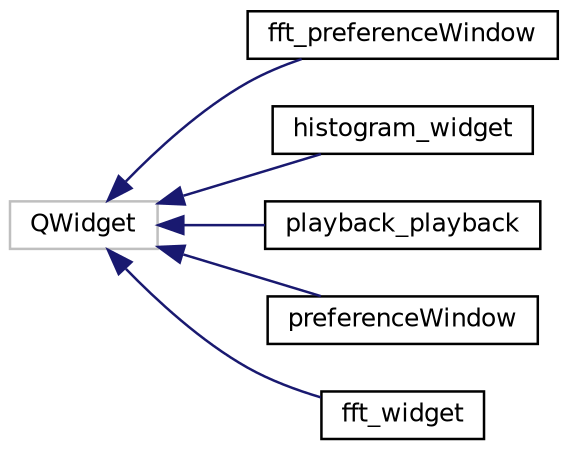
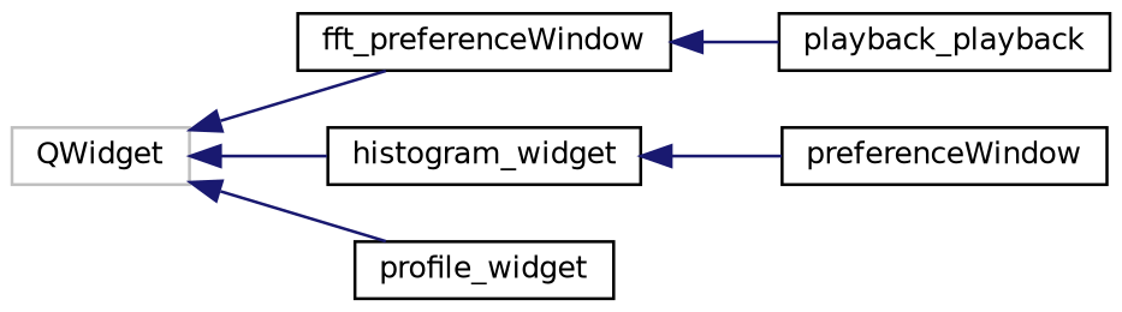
  digraph {
    rankdir=LR
    node [color=black fillcolor=white fontname=Helvetica fontsize=10 shape=record style=filled]
    edge [color=midnightblue dir=back fontname=Helvetica fontsize=10 labelfontname=Helvetica labelfontsize=10 style=solid]
    n1 [color=grey75 height=0.2 label=QWidget width=0.4]
    n2 [height=0.2 label=fft_preferenceWindow width=0.4]
    n3 [height=0.2 label=histogram_widget width=0.4]
    n4 [height=0.2 label=playback_playback width=0.4]
    n5 [height=0.2 label=preferenceWindow width=0.4]
-   n6 [height=0.2 label=fft_widget width=0.4]
+   n6 [height=0.2 label=profile_widget width=0.4]
    n1 -> n2
    n1 -> n3
-   n1 -> n4
-   n1 -> n5
+   n2 -> n4
+   n3 -> n5
    n1 -> n6
  }
